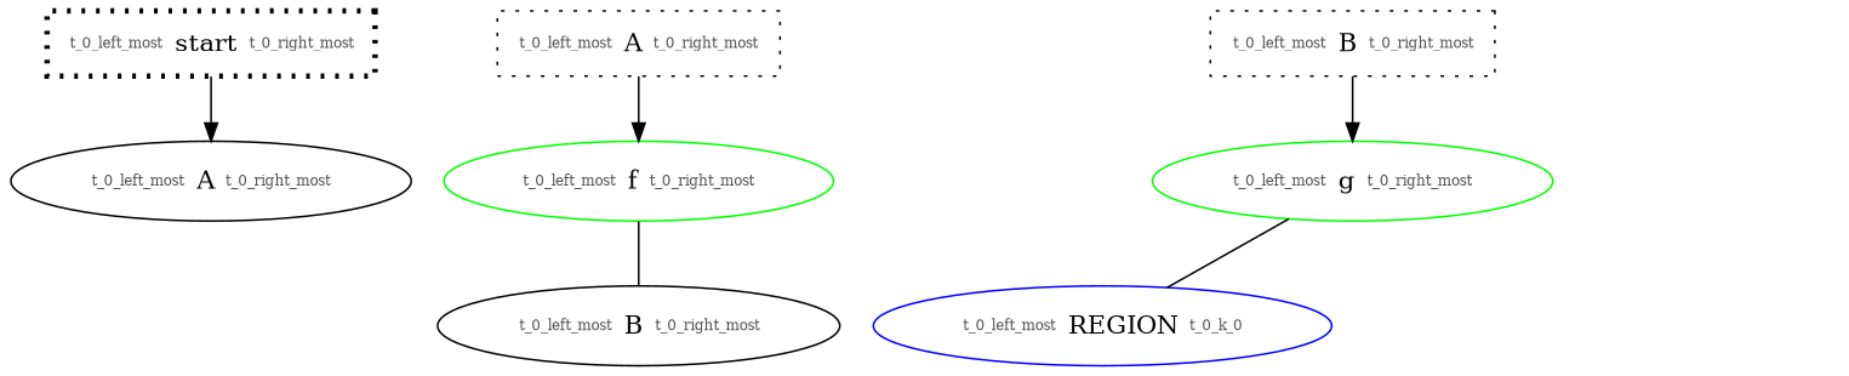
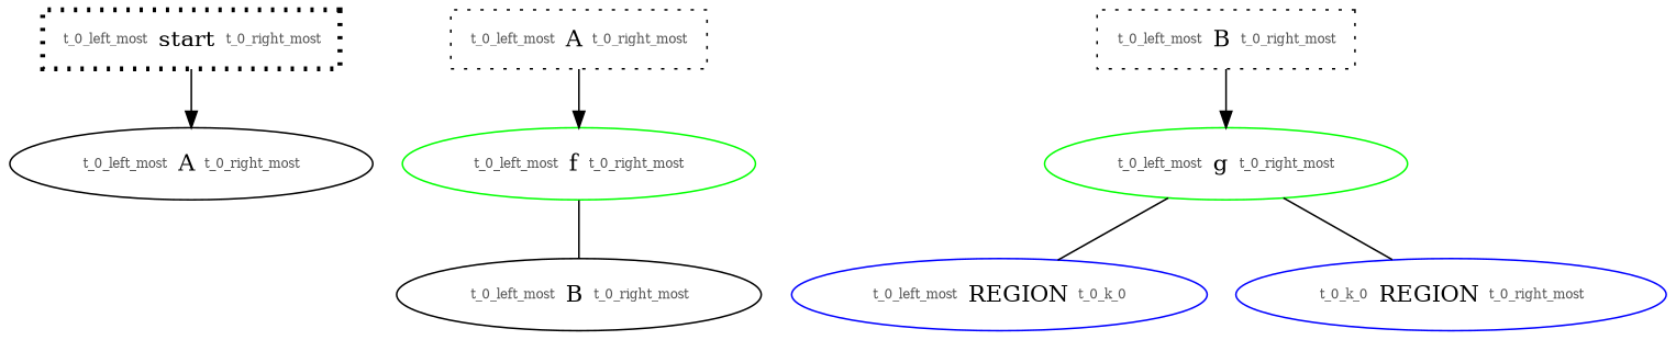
  digraph {
    node [color=black]
    n1 [label=<<table border='0'><tr><td><font point-size='8' color='#555555'>t_0_left_most</font></td><td>start</td><td><font point-size='8' color='#555555'>t_0_right_most</font></td></tr></table>> penwidth=3 shape=box style=dotted]
    n2 [label=<<table border='0'><tr><td><font point-size='8' color='#555555'>t_0_left_most</font></td><td>A</td><td><font point-size='8' color='#555555'>t_0_right_most</font></td></tr></table>>]
    n3 [label=<<table border='0'><tr><td><font point-size='8' color='#555555'>t_0_left_most</font></td><td>A</td><td><font point-size='8' color='#555555'>t_0_right_most</font></td></tr></table>> shape=box style=dotted]
    n4 [color=green label=<<table border='0'><tr><td><font point-size='8' color='#555555'>t_0_left_most</font></td><td>f</td><td><font point-size='8' color='#555555'>t_0_right_most</font></td></tr></table>>]
    n5 [label=<<table border='0'><tr><td><font point-size='8' color='#555555'>t_0_left_most</font></td><td>B</td><td><font point-size='8' color='#555555'>t_0_right_most</font></td></tr></table>>]
    n6 [label=<<table border='0'><tr><td><font point-size='8' color='#555555'>t_0_left_most</font></td><td>B</td><td><font point-size='8' color='#555555'>t_0_right_most</font></td></tr></table>> shape=box style=dotted]
    n7 [color=green label=<<table border='0'><tr><td><font point-size='8' color='#555555'>t_0_left_most</font></td><td>g</td><td><font point-size='8' color='#555555'>t_0_right_most</font></td></tr></table>>]
    n8 [color=blue label=<<table border='0'><tr><td><font point-size='8' color='#555555'>t_0_left_most</font></td><td>REGION</td><td><font point-size='8' color='#555555'>t_0_k_0</font></td></tr></table>>]
+   n9 [color=blue label=<<table border='0'><tr><td><font point-size='8' color='#555555'>t_0_k_0</font></td><td>REGION</td><td><font point-size='8' color='#555555'>t_0_right_most</font></td></tr></table>>]
    n1 -> n2
    n3 -> n4
    n4 -> n5 [arrowhead=none]
    n6 -> n7
    n7 -> n8 [arrowhead=none]
+   n7 -> n9 [arrowhead=none]
  }
